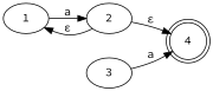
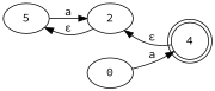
  digraph {
    fontname="Source Code Pro"
    rankdir=LR
    node [fontname="Source Code Pro"]
    edge [fontname="Source Code Pro"]
-   n1 [label=1]
+   n1 [label=5]
    n2 [label=2]
    n3 [label=4 shape=doublecircle]
-   n4 [label=3]
+   n4 [label=0]
    n1 -> n2 [label=a]
    n2 -> n1 [label="ε"]
-   n2 -> n3 [label="ε"]
+   n3 -> n2 [label="ε"]
    n4 -> n3 [label=a]
  }
